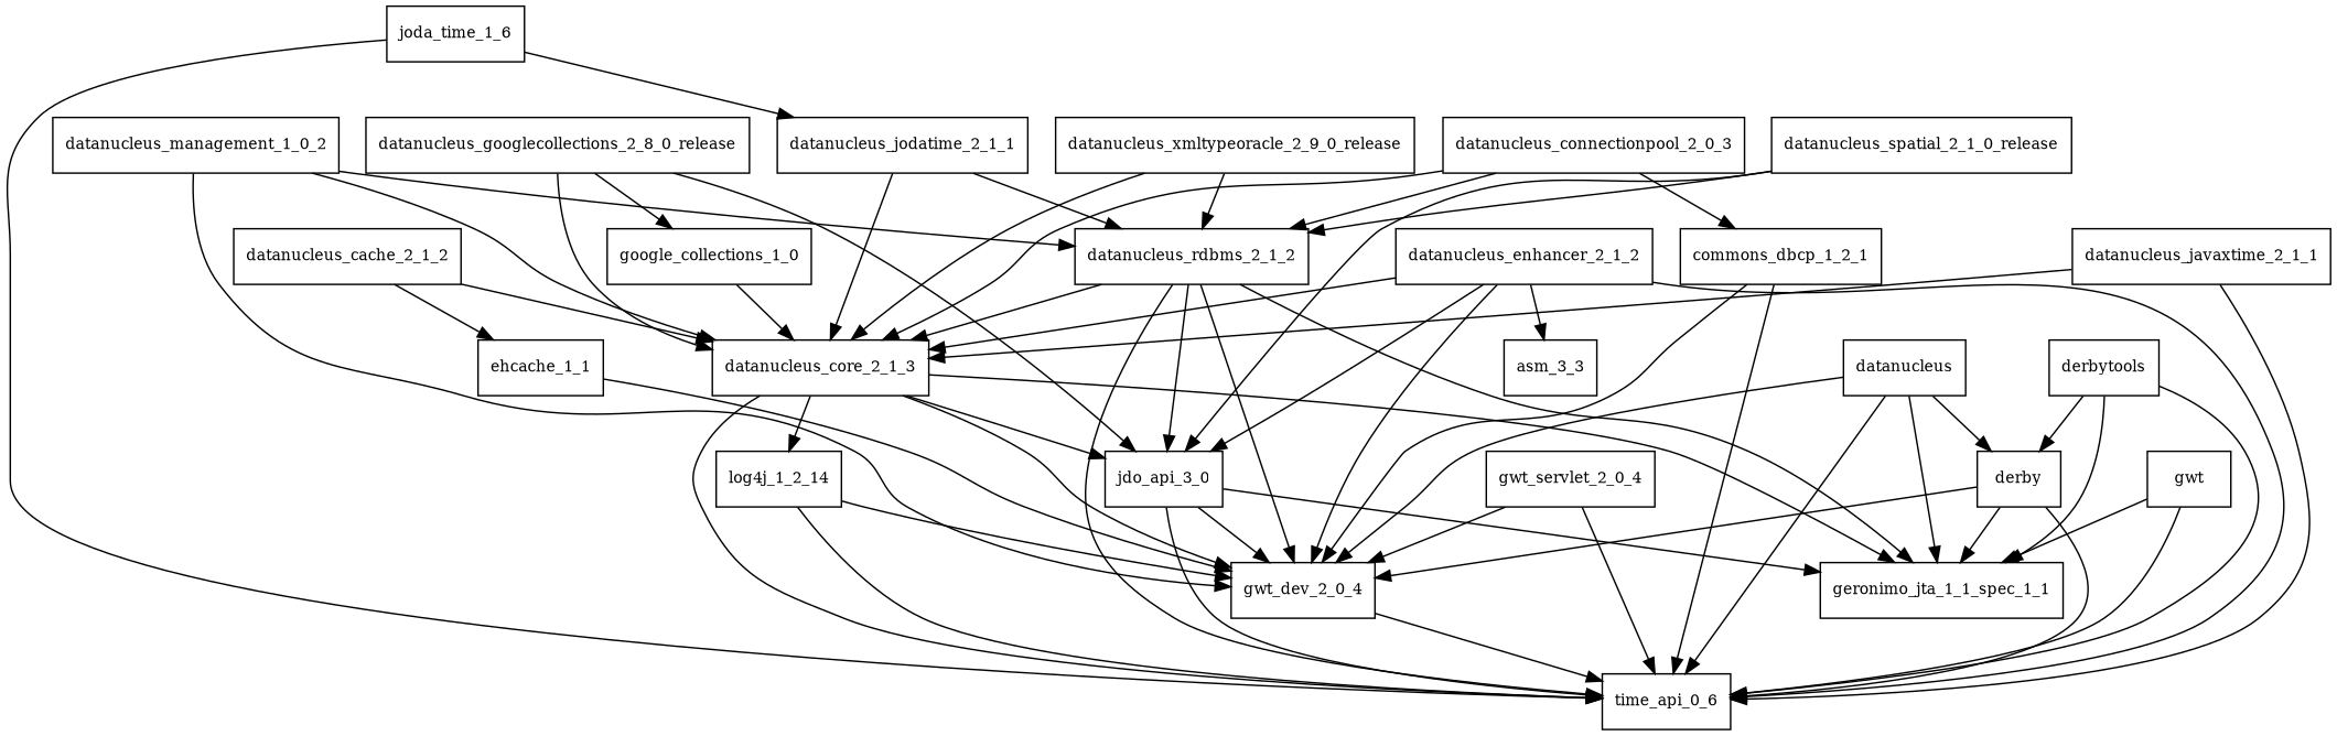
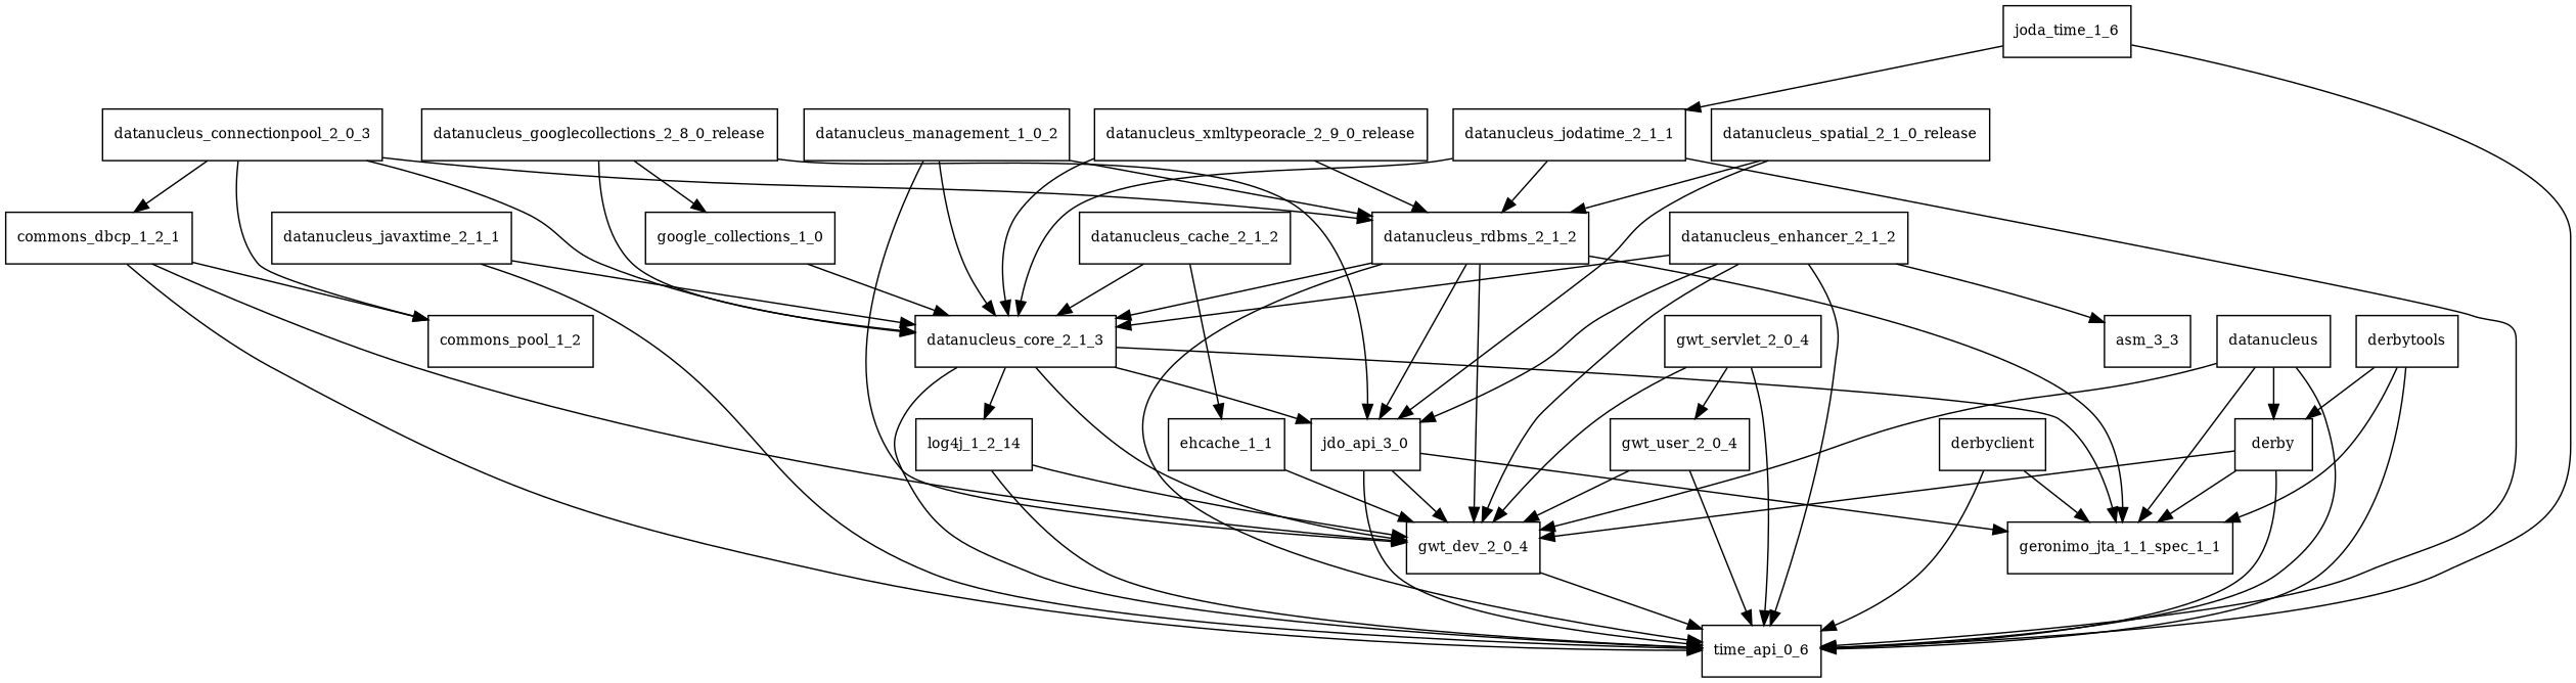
  digraph {
    node [fontsize=10.0 shape=box]
    commons_dbcp_1_2_1
+   commons_pool_1_2
    gwt_dev_2_0_4
    time_api_0_6
    log4j_1_2_14
    datanucleus_cache_2_1_2
    datanucleus_core_2_1_3
    ehcache_1_1
    geronimo_jta_1_1_spec_1_1
    jdo_api_3_0
    datanucleus_connectionpool_2_0_3
    datanucleus_rdbms_2_1_2
    datanucleus_enhancer_2_1_2
    asm_3_3
    n15 [label=datanucleus_googlecollections_2_8_0_release]
    google_collections_1_0
    datanucleus_javaxtime_2_1_1
    datanucleus_jodatime_2_1_1
    joda_time_1_6
    datanucleus_management_1_0_2
    datanucleus_spatial_2_1_0_release
    n22 [label=datanucleus_xmltypeoracle_2_9_0_release]
    derby
-   derbyclient [label=gwt]
+   derbyclient
    n25 [label=datanucleus]
    derbytools
    gwt_servlet_2_0_4
+   gwt_user_2_0_4
+   commons_dbcp_1_2_1 -> commons_pool_1_2
    commons_dbcp_1_2_1 -> gwt_dev_2_0_4
    commons_dbcp_1_2_1 -> time_api_0_6
    gwt_dev_2_0_4 -> time_api_0_6
    log4j_1_2_14 -> gwt_dev_2_0_4
    log4j_1_2_14 -> time_api_0_6
    datanucleus_cache_2_1_2 -> datanucleus_core_2_1_3
    datanucleus_cache_2_1_2 -> ehcache_1_1
    datanucleus_core_2_1_3 -> gwt_dev_2_0_4
    datanucleus_core_2_1_3 -> time_api_0_6
    datanucleus_core_2_1_3 -> log4j_1_2_14
    datanucleus_core_2_1_3 -> geronimo_jta_1_1_spec_1_1
    datanucleus_core_2_1_3 -> jdo_api_3_0
    ehcache_1_1 -> gwt_dev_2_0_4
    jdo_api_3_0 -> gwt_dev_2_0_4
    jdo_api_3_0 -> time_api_0_6
    jdo_api_3_0 -> geronimo_jta_1_1_spec_1_1
    datanucleus_connectionpool_2_0_3 -> commons_dbcp_1_2_1
+   datanucleus_connectionpool_2_0_3 -> commons_pool_1_2
    datanucleus_connectionpool_2_0_3 -> datanucleus_core_2_1_3
    datanucleus_connectionpool_2_0_3 -> datanucleus_rdbms_2_1_2
    datanucleus_rdbms_2_1_2 -> gwt_dev_2_0_4
    datanucleus_rdbms_2_1_2 -> time_api_0_6
    datanucleus_rdbms_2_1_2 -> datanucleus_core_2_1_3
    datanucleus_rdbms_2_1_2 -> geronimo_jta_1_1_spec_1_1
    datanucleus_rdbms_2_1_2 -> jdo_api_3_0
    datanucleus_enhancer_2_1_2 -> gwt_dev_2_0_4
    datanucleus_enhancer_2_1_2 -> time_api_0_6
    datanucleus_enhancer_2_1_2 -> datanucleus_core_2_1_3
    datanucleus_enhancer_2_1_2 -> jdo_api_3_0
    datanucleus_enhancer_2_1_2 -> asm_3_3
    n15 -> datanucleus_core_2_1_3
    n15 -> jdo_api_3_0
    n15 -> google_collections_1_0
    google_collections_1_0 -> datanucleus_core_2_1_3
    datanucleus_javaxtime_2_1_1 -> time_api_0_6
    datanucleus_javaxtime_2_1_1 -> datanucleus_core_2_1_3
+   datanucleus_jodatime_2_1_1 -> time_api_0_6
    datanucleus_jodatime_2_1_1 -> datanucleus_core_2_1_3
    datanucleus_jodatime_2_1_1 -> datanucleus_rdbms_2_1_2
    joda_time_1_6 -> time_api_0_6
    joda_time_1_6 -> datanucleus_jodatime_2_1_1
    datanucleus_management_1_0_2 -> gwt_dev_2_0_4
    datanucleus_management_1_0_2 -> datanucleus_core_2_1_3
    datanucleus_management_1_0_2 -> datanucleus_rdbms_2_1_2
    datanucleus_spatial_2_1_0_release -> jdo_api_3_0
    datanucleus_spatial_2_1_0_release -> datanucleus_rdbms_2_1_2
    n22 -> datanucleus_core_2_1_3
    n22 -> datanucleus_rdbms_2_1_2
    derby -> gwt_dev_2_0_4
    derby -> time_api_0_6
    derby -> geronimo_jta_1_1_spec_1_1
    derbyclient -> time_api_0_6
    derbyclient -> geronimo_jta_1_1_spec_1_1
    n25 -> gwt_dev_2_0_4
    n25 -> time_api_0_6
    n25 -> geronimo_jta_1_1_spec_1_1
    n25 -> derby
    derbytools -> time_api_0_6
    derbytools -> geronimo_jta_1_1_spec_1_1
    derbytools -> derby
    gwt_servlet_2_0_4 -> gwt_dev_2_0_4
    gwt_servlet_2_0_4 -> time_api_0_6
+   gwt_servlet_2_0_4 -> gwt_user_2_0_4
+   gwt_user_2_0_4 -> gwt_dev_2_0_4
+   gwt_user_2_0_4 -> time_api_0_6
  }
